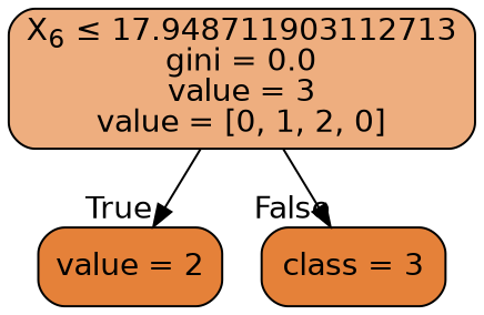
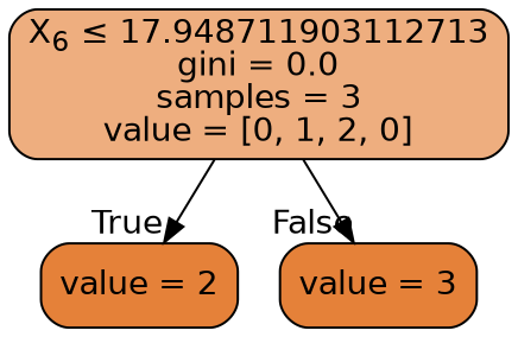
  digraph {
    node [color=black fillcolor="#e58139ff" fontname=helvetica shape=box style="filled, rounded"]
    edge [fontname=helvetica labeldistance=2.5]
-   n1 [fillcolor="#e58139a4" label=<X<SUB>6</SUB> &le; 17.948711903112713<br/>gini = 0.0<br/>value = 3<br/>value = [0, 1, 2, 0]>]
+   n1 [fillcolor="#e58139a4" label=<X<SUB>6</SUB> &le; 17.948711903112713<br/>gini = 0.0<br/>samples = 3<br/>value = [0, 1, 2, 0]>]
    n2 [label="value = 2"]
-   n3 [label="class = 3"]
+   n3 [label="value = 3"]
    n1 -> n2 [headlabel=True labelangle=45]
    n1 -> n3 [headlabel=False labelangle=-45]
  }
